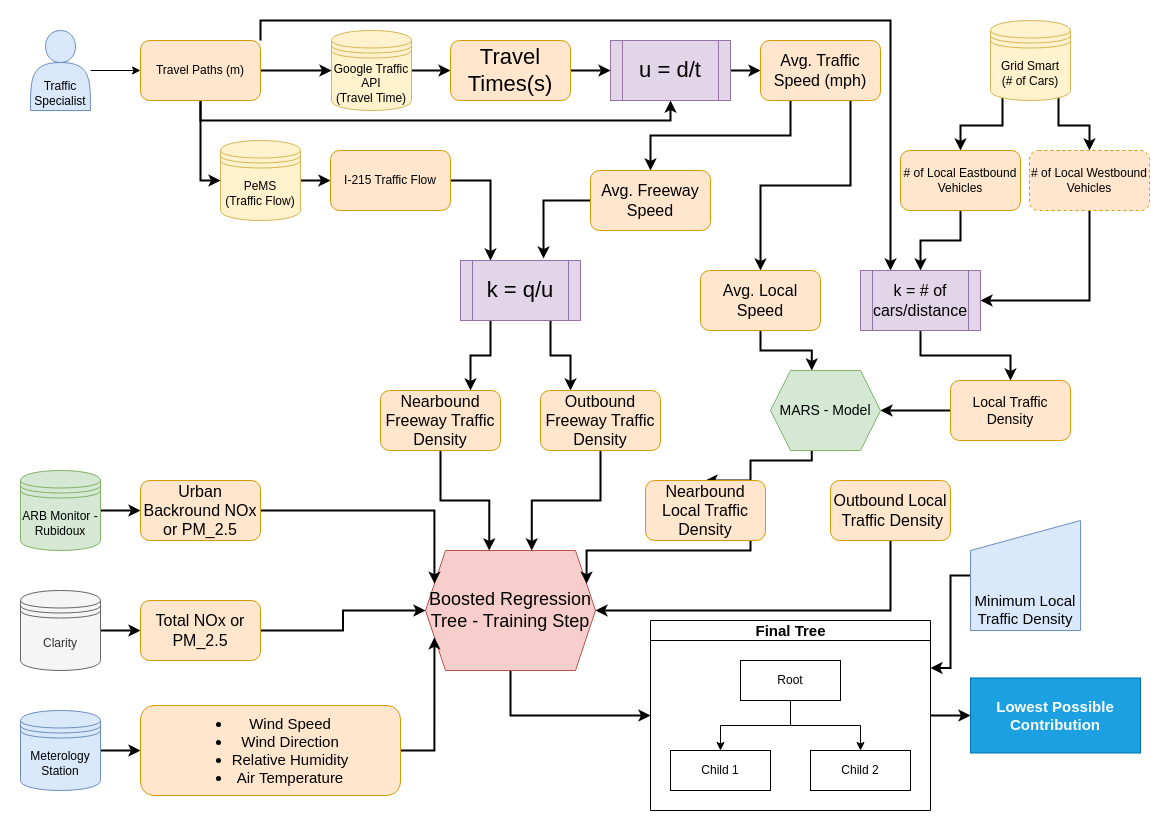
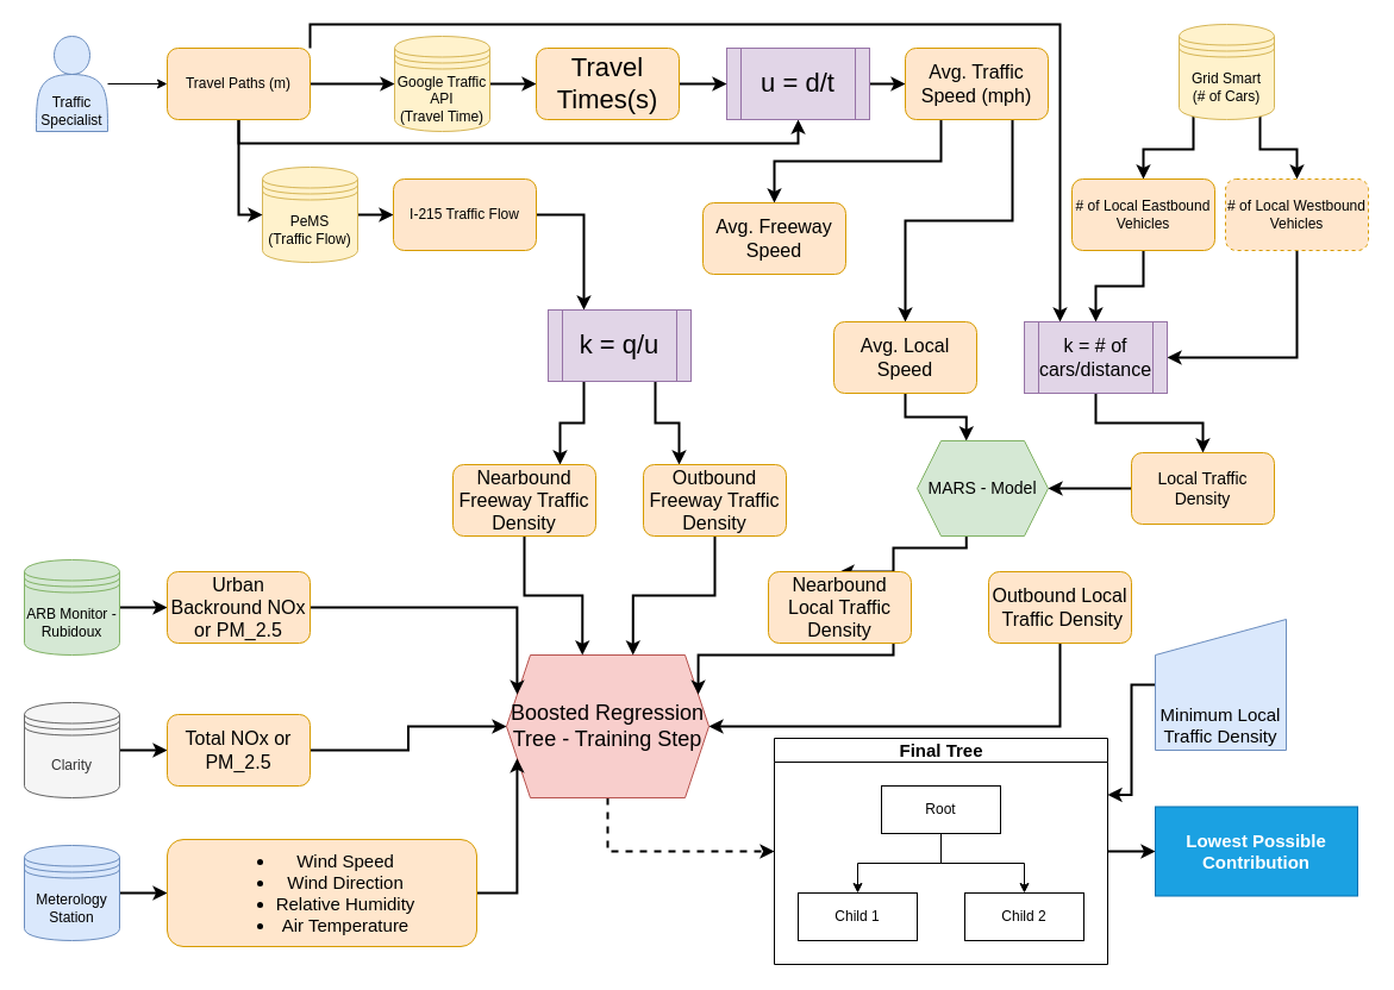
  <mxCell id="0" />
  <mxCell id="1" parent="0" />
  <mxCell id="2" style="edgeStyle=orthogonalEdgeStyle;rounded=0;orthogonalLoop=1;jettySize=auto;html=1;fontSize=15;strokeWidth=2;" parent="1" source="3" target="61" edge="1"><mxGeometry relative="1" as="geometry" /></mxCell>
  <mxCell id="3" value="Clarity" style="shape=datastore;whiteSpace=wrap;html=1;fillColor=#f5f5f5;strokeColor=#666666;fontColor=#333333;" parent="1" vertex="1"><mxGeometry x="20" y="590" width="80" height="80" as="geometry" /></mxCell>
  <mxCell id="4" style="edgeStyle=orthogonalEdgeStyle;rounded=0;orthogonalLoop=1;jettySize=auto;html=1;entryX=0;entryY=0.5;entryDx=0;entryDy=0;fontSize=15;strokeWidth=2;" parent="1" source="5" target="63" edge="1"><mxGeometry relative="1" as="geometry" /></mxCell>
  <mxCell id="5" value="Meterology Station" style="shape=datastore;whiteSpace=wrap;html=1;fillColor=#dae8fc;strokeColor=#6c8ebf;" parent="1" vertex="1"><mxGeometry x="20" y="710" width="80" height="80" as="geometry" /></mxCell>
  <mxCell id="6" value="" style="edgeStyle=orthogonalEdgeStyle;rounded=0;orthogonalLoop=1;jettySize=auto;html=1;" parent="1" source="7" target="18" edge="1"><mxGeometry relative="1" as="geometry" /></mxCell>
  <mxCell id="7" value="Traffic Specialist" style="shape=actor;whiteSpace=wrap;html=1;fillColor=#dae8fc;strokeColor=#6c8ebf;verticalAlign=bottom;" parent="1" vertex="1"><mxGeometry x="30" y="30" width="60" height="80" as="geometry" /></mxCell>
  <mxCell id="8" style="edgeStyle=orthogonalEdgeStyle;rounded=0;orthogonalLoop=1;jettySize=auto;html=1;entryX=0;entryY=0.5;entryDx=0;entryDy=0;fontSize=22;strokeWidth=2;" parent="1" source="9" target="34" edge="1"><mxGeometry relative="1" as="geometry" /></mxCell>
  <mxCell id="9" value="Google Traffic API&lt;br&gt;(Travel Time)" style="shape=datastore;whiteSpace=wrap;html=1;fillColor=#fff2cc;strokeColor=#d6b656;" parent="1" vertex="1"><mxGeometry x="331" y="30" width="80" height="80" as="geometry" /></mxCell>
  <mxCell id="10" style="edgeStyle=orthogonalEdgeStyle;rounded=0;orthogonalLoop=1;jettySize=auto;html=1;entryX=0;entryY=0.5;entryDx=0;entryDy=0;fontSize=15;strokeWidth=2;" parent="1" source="11" target="59" edge="1"><mxGeometry relative="1" as="geometry" /></mxCell>
  <mxCell id="11" value="ARB Monitor - Rubidoux" style="shape=datastore;whiteSpace=wrap;html=1;fillColor=#d5e8d4;strokeColor=#82b366;" parent="1" vertex="1"><mxGeometry x="20" y="470" width="80" height="80" as="geometry" /></mxCell>
  <mxCell id="12" style="edgeStyle=orthogonalEdgeStyle;rounded=0;orthogonalLoop=1;jettySize=auto;html=1;strokeWidth=2;" parent="1" source="13" target="23" edge="1"><mxGeometry relative="1" as="geometry" /></mxCell>
  <mxCell id="13" value="PeMS &lt;br&gt;(Traffic Flow)" style="shape=datastore;whiteSpace=wrap;html=1;fillColor=#fff2cc;strokeColor=#d6b656;" parent="1" vertex="1"><mxGeometry x="220" y="140" width="80" height="80" as="geometry" /></mxCell>
  <mxCell id="14" style="edgeStyle=orthogonalEdgeStyle;rounded=0;orthogonalLoop=1;jettySize=auto;html=1;exitX=1;exitY=0.5;exitDx=0;exitDy=0;entryX=0;entryY=0.5;entryDx=0;entryDy=0;fontSize=22;strokeWidth=2;" parent="1" source="18" target="9" edge="1"><mxGeometry relative="1" as="geometry" /></mxCell>
  <mxCell id="15" style="edgeStyle=orthogonalEdgeStyle;rounded=0;orthogonalLoop=1;jettySize=auto;html=1;entryX=0.5;entryY=1;entryDx=0;entryDy=0;fontSize=22;strokeWidth=2;" parent="1" source="18" target="32" edge="1"><mxGeometry relative="1" as="geometry"><Array as="points"><mxPoint x="200" y="120" /><mxPoint x="670" y="120" /></Array></mxGeometry></mxCell>
  <mxCell id="16" style="edgeStyle=orthogonalEdgeStyle;rounded=0;orthogonalLoop=1;jettySize=auto;html=1;entryX=0;entryY=0.5;entryDx=0;entryDy=0;fontSize=16;strokeWidth=2;" parent="1" source="18" target="13" edge="1"><mxGeometry relative="1" as="geometry" /></mxCell>
  <mxCell id="17" style="edgeStyle=orthogonalEdgeStyle;rounded=0;orthogonalLoop=1;jettySize=auto;html=1;exitX=1;exitY=0;exitDx=0;exitDy=0;entryX=0.25;entryY=0;entryDx=0;entryDy=0;fontSize=16;strokeWidth=2;" parent="1" source="18" target="43" edge="1"><mxGeometry relative="1" as="geometry" /></mxCell>
  <mxCell id="18" value="Travel Paths (m)" style="rounded=1;whiteSpace=wrap;html=1;fillColor=#ffe6cc;strokeColor=#d79b00;" parent="1" vertex="1"><mxGeometry x="140" y="40" width="120" height="60" as="geometry" /></mxCell>
  <mxCell id="19" style="edgeStyle=orthogonalEdgeStyle;rounded=0;orthogonalLoop=1;jettySize=auto;html=1;exitX=0.15;exitY=0.95;exitDx=0;exitDy=0;exitPerimeter=0;entryX=0.5;entryY=0;entryDx=0;entryDy=0;fontSize=16;strokeWidth=2;" parent="1" source="21" target="27" edge="1"><mxGeometry relative="1" as="geometry" /></mxCell>
  <mxCell id="20" style="edgeStyle=orthogonalEdgeStyle;rounded=0;orthogonalLoop=1;jettySize=auto;html=1;exitX=0.85;exitY=0.95;exitDx=0;exitDy=0;exitPerimeter=0;entryX=0.5;entryY=0;entryDx=0;entryDy=0;fontSize=16;strokeWidth=2;" parent="1" source="21" target="25" edge="1"><mxGeometry relative="1" as="geometry" /></mxCell>
  <mxCell id="21" value="Grid Smart &lt;br&gt;(# of Cars)" style="shape=datastore;whiteSpace=wrap;html=1;fillColor=#fff2cc;strokeColor=#d6b656;" parent="1" vertex="1"><mxGeometry x="990" y="20" width="80" height="80" as="geometry" /></mxCell>
  <mxCell id="22" style="edgeStyle=orthogonalEdgeStyle;rounded=0;orthogonalLoop=1;jettySize=auto;html=1;entryX=0.25;entryY=0;entryDx=0;entryDy=0;fontSize=16;strokeWidth=2;" parent="1" source="23" target="30" edge="1"><mxGeometry relative="1" as="geometry" /></mxCell>
  <mxCell id="23" value="I-215 Traffic Flow&lt;br&gt;" style="rounded=1;whiteSpace=wrap;html=1;fillColor=#ffe6cc;strokeColor=#d79b00;" parent="1" vertex="1"><mxGeometry x="330" y="150" width="120" height="60" as="geometry" /></mxCell>
  <mxCell id="24" style="edgeStyle=orthogonalEdgeStyle;rounded=0;orthogonalLoop=1;jettySize=auto;html=1;entryX=1;entryY=0.5;entryDx=0;entryDy=0;fontSize=15;strokeWidth=2;exitX=0.5;exitY=1;exitDx=0;exitDy=0;" parent="1" source="25" target="43" edge="1"><mxGeometry relative="1" as="geometry"><Array as="points"><mxPoint x="1089" y="300" /></Array></mxGeometry></mxCell>
  <mxCell id="25" value="# of Local Westbound Vehicles" style="rounded=1;whiteSpace=wrap;html=1;fillColor=#ffe6cc;strokeColor=#d79b00;dashed=1;" parent="1" vertex="1"><mxGeometry x="1029" y="150" width="120" height="60" as="geometry" /></mxCell>
  <mxCell id="26" style="edgeStyle=orthogonalEdgeStyle;rounded=0;orthogonalLoop=1;jettySize=auto;html=1;fontSize=16;strokeWidth=2;" parent="1" source="27" target="43" edge="1"><mxGeometry relative="1" as="geometry" /></mxCell>
  <mxCell id="27" value="# of Local Eastbound Vehicles" style="rounded=1;whiteSpace=wrap;html=1;fillColor=#ffe6cc;strokeColor=#d79b00;" parent="1" vertex="1"><mxGeometry x="900" y="150" width="120" height="60" as="geometry" /></mxCell>
  <mxCell id="28" style="edgeStyle=orthogonalEdgeStyle;rounded=0;orthogonalLoop=1;jettySize=auto;html=1;exitX=0.25;exitY=1;exitDx=0;exitDy=0;entryX=0.75;entryY=0;entryDx=0;entryDy=0;fontSize=16;strokeWidth=2;" parent="1" source="30" target="57" edge="1"><mxGeometry relative="1" as="geometry" /></mxCell>
  <mxCell id="29" style="edgeStyle=orthogonalEdgeStyle;rounded=0;orthogonalLoop=1;jettySize=auto;html=1;exitX=0.75;exitY=1;exitDx=0;exitDy=0;entryX=0.25;entryY=0;entryDx=0;entryDy=0;fontSize=16;strokeWidth=2;" parent="1" source="30" target="55" edge="1"><mxGeometry relative="1" as="geometry" /></mxCell>
  <mxCell id="30" value="k = q/u" style="shape=process;whiteSpace=wrap;html=1;backgroundOutline=1;fontSize=22;fillColor=#e1d5e7;strokeColor=#9673a6;" parent="1" vertex="1"><mxGeometry x="460" y="260" width="120" height="60" as="geometry" /></mxCell>
  <mxCell id="31" style="edgeStyle=orthogonalEdgeStyle;rounded=0;orthogonalLoop=1;jettySize=auto;html=1;entryX=0;entryY=0.5;entryDx=0;entryDy=0;fontSize=16;strokeWidth=2;" parent="1" source="32" target="37" edge="1"><mxGeometry relative="1" as="geometry" /></mxCell>
  <mxCell id="32" value="u = d/t" style="shape=process;whiteSpace=wrap;html=1;backgroundOutline=1;fontSize=22;fillColor=#e1d5e7;strokeColor=#9673a6;" parent="1" vertex="1"><mxGeometry x="610" y="40" width="120" height="60" as="geometry" /></mxCell>
  <mxCell id="33" style="edgeStyle=orthogonalEdgeStyle;rounded=0;orthogonalLoop=1;jettySize=auto;html=1;fontSize=22;strokeWidth=2;" parent="1" source="34" target="32" edge="1"><mxGeometry relative="1" as="geometry" /></mxCell>
  <mxCell id="34" value="Travel Times(s)" style="rounded=1;whiteSpace=wrap;html=1;fontSize=22;fillColor=#ffe6cc;strokeColor=#d79b00;" parent="1" vertex="1"><mxGeometry x="450" y="40" width="120" height="60" as="geometry" /></mxCell>
  <mxCell id="35" style="edgeStyle=orthogonalEdgeStyle;rounded=0;orthogonalLoop=1;jettySize=auto;html=1;exitX=0.25;exitY=1;exitDx=0;exitDy=0;entryX=0.5;entryY=0;entryDx=0;entryDy=0;fontSize=16;strokeWidth=2;" parent="1" source="37" target="39" edge="1"><mxGeometry relative="1" as="geometry" /></mxCell>
  <mxCell id="36" style="edgeStyle=orthogonalEdgeStyle;rounded=0;orthogonalLoop=1;jettySize=auto;html=1;exitX=0.75;exitY=1;exitDx=0;exitDy=0;entryX=0.5;entryY=0;entryDx=0;entryDy=0;fontSize=16;strokeWidth=2;" parent="1" source="37" target="41" edge="1"><mxGeometry relative="1" as="geometry" /></mxCell>
  <mxCell id="37" value="Avg. Traffic Speed (mph)" style="rounded=1;whiteSpace=wrap;html=1;fontSize=16;fillColor=#ffe6cc;strokeColor=#d79b00;" parent="1" vertex="1"><mxGeometry x="760" y="40" width="120" height="60" as="geometry" /></mxCell>
- <mxCell id="38" style="edgeStyle=orthogonalEdgeStyle;rounded=0;orthogonalLoop=1;jettySize=auto;html=1;entryX=0.692;entryY=-0.033;entryDx=0;entryDy=0;entryPerimeter=0;fontSize=16;strokeWidth=2;" parent="1" source="39" target="30" edge="1"><mxGeometry relative="1" as="geometry" /></mxCell>
  <mxCell id="39" value="Avg. Freeway Speed" style="rounded=1;whiteSpace=wrap;html=1;fontSize=16;fillColor=#ffe6cc;strokeColor=#d79b00;" parent="1" vertex="1"><mxGeometry x="590" y="170" width="120" height="60" as="geometry" /></mxCell>
  <mxCell id="40" style="edgeStyle=orthogonalEdgeStyle;rounded=0;orthogonalLoop=1;jettySize=auto;html=1;entryX=0.375;entryY=0;entryDx=0;entryDy=0;fontSize=14;strokeWidth=2;" parent="1" source="41" target="45" edge="1"><mxGeometry relative="1" as="geometry" /></mxCell>
  <mxCell id="41" value="Avg. Local Speed" style="rounded=1;whiteSpace=wrap;html=1;fontSize=16;fillColor=#ffe6cc;strokeColor=#d79b00;" parent="1" vertex="1"><mxGeometry x="700" y="270" width="120" height="60" as="geometry" /></mxCell>
  <mxCell id="42" style="edgeStyle=orthogonalEdgeStyle;rounded=0;orthogonalLoop=1;jettySize=auto;html=1;entryX=0.5;entryY=0;entryDx=0;entryDy=0;fontSize=14;strokeWidth=2;" parent="1" source="43" target="47" edge="1"><mxGeometry relative="1" as="geometry" /></mxCell>
  <mxCell id="43" value="k = # of cars/distance" style="shape=process;whiteSpace=wrap;html=1;backgroundOutline=1;fontSize=16;fillColor=#e1d5e7;strokeColor=#9673a6;" parent="1" vertex="1"><mxGeometry x="860" y="270" width="120" height="60" as="geometry" /></mxCell>
  <mxCell id="44" style="edgeStyle=orthogonalEdgeStyle;rounded=0;orthogonalLoop=1;jettySize=auto;html=1;exitX=0.375;exitY=1;exitDx=0;exitDy=0;entryX=0.5;entryY=0;entryDx=0;entryDy=0;fontSize=15;strokeWidth=2;" parent="1" source="45" target="51" edge="1"><mxGeometry relative="1" as="geometry"><Array as="points"><mxPoint x="811" y="460" /><mxPoint x="750" y="460" /></Array></mxGeometry></mxCell>
  <mxCell id="45" value="MARS - Model" style="shape=hexagon;perimeter=hexagonPerimeter2;whiteSpace=wrap;html=1;fixedSize=1;fontSize=14;fillColor=#d5e8d4;strokeColor=#82b366;" parent="1" vertex="1"><mxGeometry x="770" y="370" width="110" height="80" as="geometry" /></mxCell>
  <mxCell id="46" style="edgeStyle=orthogonalEdgeStyle;rounded=0;orthogonalLoop=1;jettySize=auto;html=1;entryX=1;entryY=0.5;entryDx=0;entryDy=0;fontSize=14;strokeWidth=2;" parent="1" source="47" target="45" edge="1"><mxGeometry relative="1" as="geometry" /></mxCell>
  <mxCell id="47" value="Local Traffic Density" style="rounded=1;whiteSpace=wrap;html=1;fontSize=14;fillColor=#ffe6cc;strokeColor=#d79b00;" parent="1" vertex="1"><mxGeometry x="950" y="380" width="120" height="60" as="geometry" /></mxCell>
- <mxCell id="48" style="edgeStyle=orthogonalEdgeStyle;rounded=0;orthogonalLoop=1;jettySize=auto;html=1;entryX=0;entryY=0.5;entryDx=0;entryDy=0;fontSize=15;strokeWidth=2;" parent="1" source="49" target="65" edge="1"><mxGeometry relative="1" as="geometry"><Array as="points"><mxPoint x="510" y="715" /></Array></mxGeometry></mxCell>
+ <mxCell id="48" style="edgeStyle=orthogonalEdgeStyle;rounded=0;orthogonalLoop=1;jettySize=auto;html=1;entryX=0;entryY=0.5;entryDx=0;entryDy=0;fontSize=15;strokeWidth=2;dashed=1;" parent="1" source="49" target="65" edge="1"><mxGeometry relative="1" as="geometry"><Array as="points"><mxPoint x="510" y="715" /></Array></mxGeometry></mxCell>
  <mxCell id="49" value="Boosted Regression Tree - Training Step" style="shape=hexagon;perimeter=hexagonPerimeter2;whiteSpace=wrap;html=1;fixedSize=1;fontSize=18;fillColor=#f8cecc;strokeColor=#b85450;" parent="1" vertex="1"><mxGeometry x="425" y="550" width="170" height="120" as="geometry" /></mxCell>
  <mxCell id="50" style="edgeStyle=orthogonalEdgeStyle;rounded=0;orthogonalLoop=1;jettySize=auto;html=1;entryX=1;entryY=0.25;entryDx=0;entryDy=0;fontSize=15;strokeWidth=2;" parent="1" source="51" target="49" edge="1"><mxGeometry relative="1" as="geometry"><Array as="points"><mxPoint x="750" y="550" /><mxPoint x="586" y="550" /></Array></mxGeometry></mxCell>
  <mxCell id="51" value="Nearbound Local Traffic Density" style="rounded=1;whiteSpace=wrap;html=1;fontSize=16;fillColor=#ffe6cc;strokeColor=#d79b00;" parent="1" vertex="1"><mxGeometry x="645" y="480" width="120" height="60" as="geometry" /></mxCell>
  <mxCell id="52" style="edgeStyle=orthogonalEdgeStyle;rounded=0;orthogonalLoop=1;jettySize=auto;html=1;entryX=1;entryY=0.5;entryDx=0;entryDy=0;fontSize=15;strokeWidth=2;" parent="1" source="53" target="49" edge="1"><mxGeometry relative="1" as="geometry"><Array as="points"><mxPoint x="890" y="610" /></Array></mxGeometry></mxCell>
  <mxCell id="53" value="Outbound Local&lt;br&gt;&amp;nbsp;Traffic Density" style="rounded=1;whiteSpace=wrap;html=1;fontSize=16;fillColor=#ffe6cc;strokeColor=#d79b00;" parent="1" vertex="1"><mxGeometry x="830" y="480" width="120" height="60" as="geometry" /></mxCell>
  <mxCell id="54" style="edgeStyle=orthogonalEdgeStyle;rounded=0;orthogonalLoop=1;jettySize=auto;html=1;entryX=0.625;entryY=0;entryDx=0;entryDy=0;fontSize=15;strokeWidth=2;" parent="1" source="55" target="49" edge="1"><mxGeometry relative="1" as="geometry" /></mxCell>
  <mxCell id="55" value="Outbound Freeway Traffic Density" style="rounded=1;whiteSpace=wrap;html=1;fontSize=16;fillColor=#ffe6cc;strokeColor=#d79b00;" parent="1" vertex="1"><mxGeometry x="540" y="390" width="120" height="60" as="geometry" /></mxCell>
  <mxCell id="56" style="edgeStyle=orthogonalEdgeStyle;rounded=0;orthogonalLoop=1;jettySize=auto;html=1;entryX=0.375;entryY=0;entryDx=0;entryDy=0;fontSize=15;strokeWidth=2;" parent="1" source="57" target="49" edge="1"><mxGeometry relative="1" as="geometry" /></mxCell>
  <mxCell id="57" value="Nearbound Freeway Traffic Density" style="rounded=1;whiteSpace=wrap;html=1;fontSize=16;fillColor=#ffe6cc;strokeColor=#d79b00;" parent="1" vertex="1"><mxGeometry x="380" y="390" width="120" height="60" as="geometry" /></mxCell>
  <mxCell id="58" style="edgeStyle=orthogonalEdgeStyle;rounded=0;orthogonalLoop=1;jettySize=auto;html=1;entryX=0;entryY=0.25;entryDx=0;entryDy=0;fontSize=15;strokeWidth=2;" parent="1" source="59" target="49" edge="1"><mxGeometry relative="1" as="geometry" /></mxCell>
  <mxCell id="59" value="Urban Backround NOx or PM_2.5" style="rounded=1;whiteSpace=wrap;html=1;fontSize=16;fillColor=#ffe6cc;strokeColor=#d79b00;" parent="1" vertex="1"><mxGeometry x="140" y="480" width="120" height="60" as="geometry" /></mxCell>
  <mxCell id="60" style="edgeStyle=orthogonalEdgeStyle;rounded=0;orthogonalLoop=1;jettySize=auto;html=1;entryX=0;entryY=0.5;entryDx=0;entryDy=0;fontSize=15;strokeWidth=2;" parent="1" source="61" target="49" edge="1"><mxGeometry relative="1" as="geometry" /></mxCell>
  <mxCell id="61" value="Total NOx or PM_2.5" style="rounded=1;whiteSpace=wrap;html=1;fontSize=16;fillColor=#ffe6cc;strokeColor=#d79b00;" parent="1" vertex="1"><mxGeometry x="140" y="600" width="120" height="60" as="geometry" /></mxCell>
  <mxCell id="62" style="edgeStyle=orthogonalEdgeStyle;rounded=0;orthogonalLoop=1;jettySize=auto;html=1;entryX=0;entryY=0.75;entryDx=0;entryDy=0;fontSize=15;strokeWidth=2;" parent="1" source="63" target="49" edge="1"><mxGeometry relative="1" as="geometry" /></mxCell>
  <mxCell id="63" value="&lt;ul style=&quot;font-size: 15px;&quot;&gt;&lt;li style=&quot;font-size: 15px;&quot;&gt;Wind Speed&lt;/li&gt;&lt;li style=&quot;font-size: 15px;&quot;&gt;Wind Direction&lt;/li&gt;&lt;li style=&quot;font-size: 15px;&quot;&gt;Relative Humidity&lt;/li&gt;&lt;li style=&quot;font-size: 15px;&quot;&gt;Air Temperature&lt;/li&gt;&lt;/ul&gt;" style="rounded=1;whiteSpace=wrap;html=1;fontSize=15;fillColor=#ffe6cc;strokeColor=#d79b00;" parent="1" vertex="1"><mxGeometry x="140" y="705" width="260" height="90" as="geometry" /></mxCell>
  <mxCell id="64" value="" style="edgeStyle=orthogonalEdgeStyle;rounded=0;orthogonalLoop=1;jettySize=auto;html=1;fontSize=15;strokeWidth=2;" parent="1" source="65" target="73" edge="1"><mxGeometry relative="1" as="geometry" /></mxCell>
  <mxCell id="65" value="Final Tree" style="swimlane;html=1;startSize=20;horizontal=1;childLayout=treeLayout;horizontalTree=0;resizable=0;containerType=tree;fontSize=15;" parent="1" vertex="1"><mxGeometry x="650" y="620" width="280" height="190" as="geometry" /></mxCell>
  <mxCell id="66" value="Root" style="whiteSpace=wrap;html=1;" parent="65" vertex="1"><mxGeometry x="90" y="40" width="100" height="40" as="geometry" /></mxCell>
  <mxCell id="67" value="Child 1" style="whiteSpace=wrap;html=1;" parent="65" vertex="1"><mxGeometry x="20" y="130" width="100" height="40" as="geometry" /></mxCell>
  <mxCell id="68" value="" style="edgeStyle=elbowEdgeStyle;elbow=vertical;html=1;rounded=0;" parent="65" source="66" target="67" edge="1"><mxGeometry relative="1" as="geometry" /></mxCell>
  <mxCell id="69" value="Child 2" style="whiteSpace=wrap;html=1;" parent="65" vertex="1"><mxGeometry x="160" y="130" width="100" height="40" as="geometry" /></mxCell>
  <mxCell id="70" value="" style="edgeStyle=elbowEdgeStyle;elbow=vertical;html=1;rounded=0;" parent="65" source="66" target="69" edge="1"><mxGeometry relative="1" as="geometry" /></mxCell>
  <mxCell id="71" style="edgeStyle=orthogonalEdgeStyle;rounded=0;orthogonalLoop=1;jettySize=auto;html=1;entryX=1;entryY=0.25;entryDx=0;entryDy=0;fontSize=15;strokeWidth=2;" parent="1" source="72" target="65" edge="1"><mxGeometry relative="1" as="geometry" /></mxCell>
  <mxCell id="72" value="Minimum Local Traffic Density" style="shape=manualInput;whiteSpace=wrap;html=1;fontSize=15;fillColor=#dae8fc;strokeColor=#6c8ebf;verticalAlign=bottom;" parent="1" vertex="1"><mxGeometry x="970" y="520" width="110" height="110" as="geometry" /></mxCell>
  <mxCell id="73" value="Lowest Possible Contribution" style="whiteSpace=wrap;html=1;fontSize=15;fontStyle=1;startSize=20;fillColor=#1ba1e2;strokeColor=#006EAF;fontColor=#ffffff;" parent="1" vertex="1"><mxGeometry x="970" y="677.5" width="170" height="75" as="geometry" /></mxCell>
